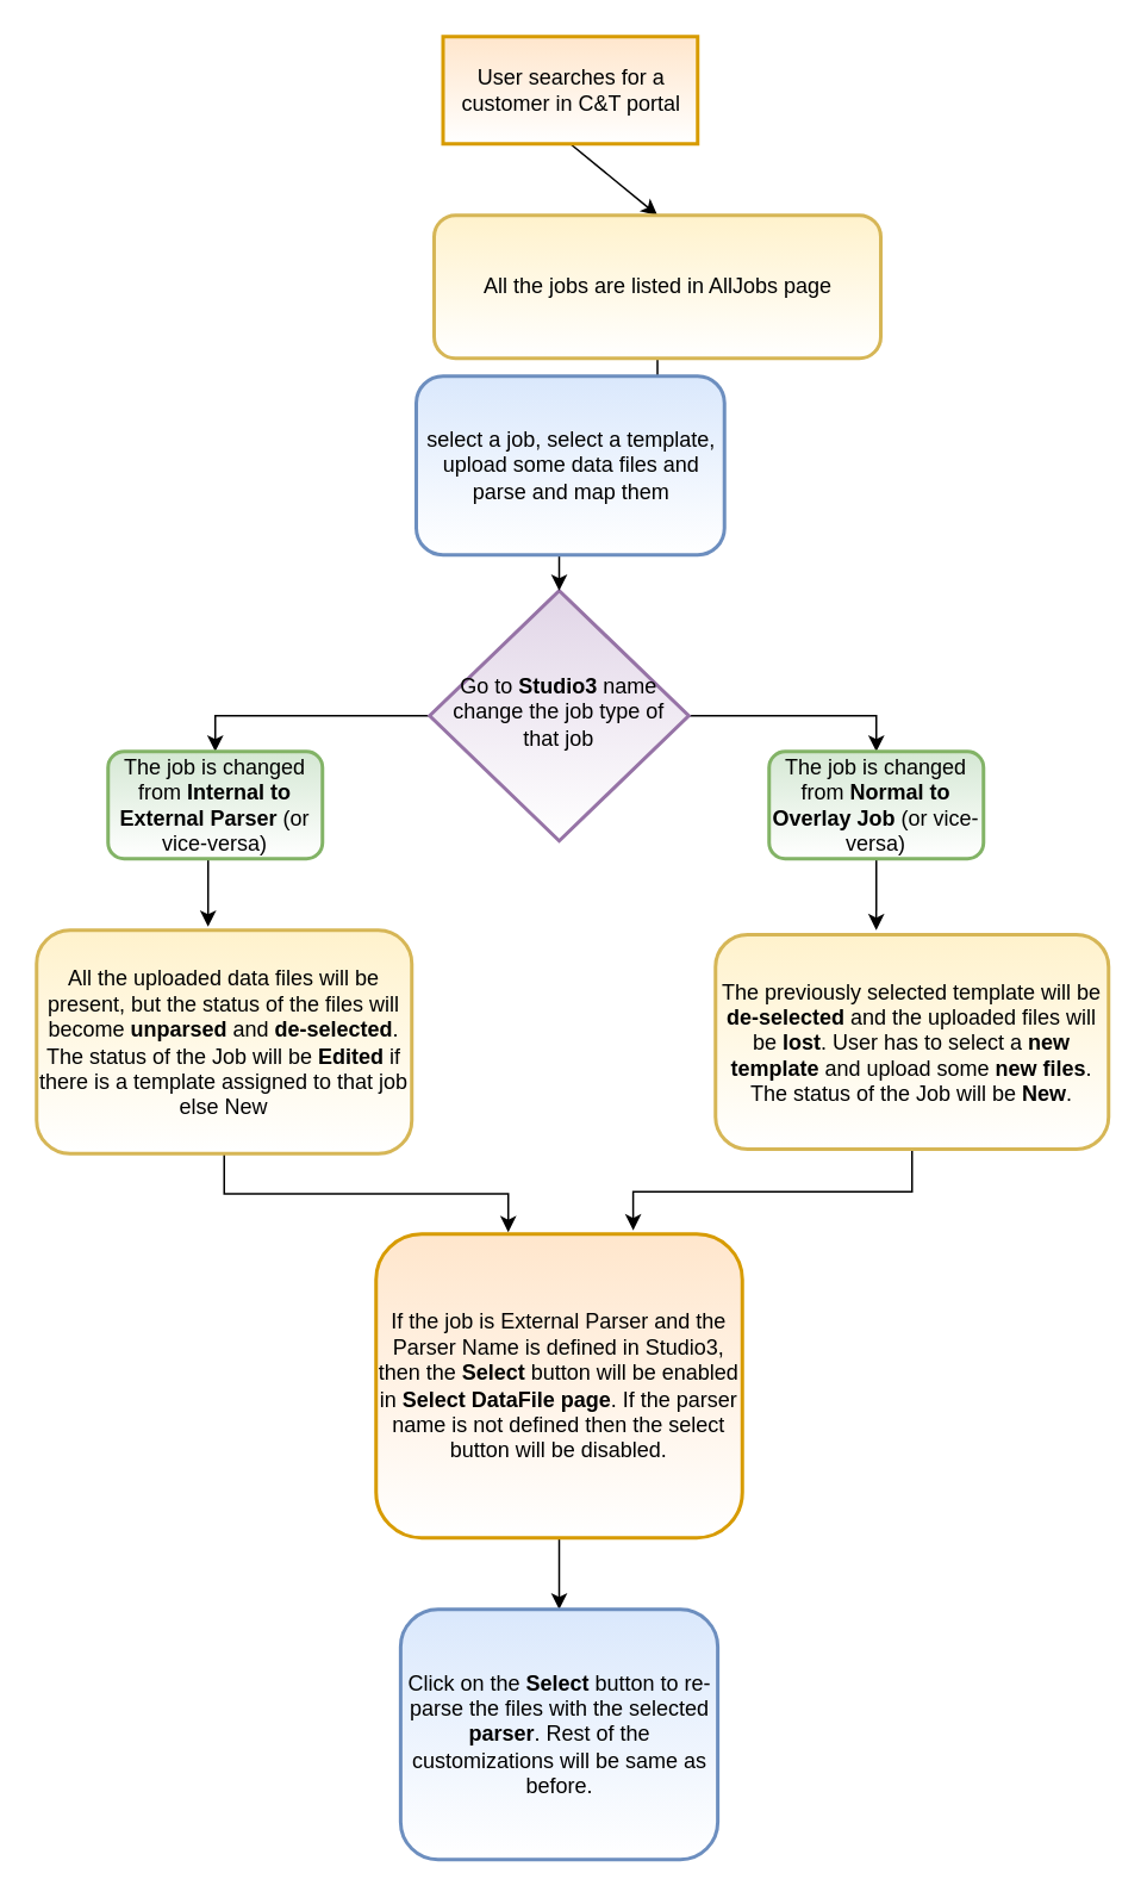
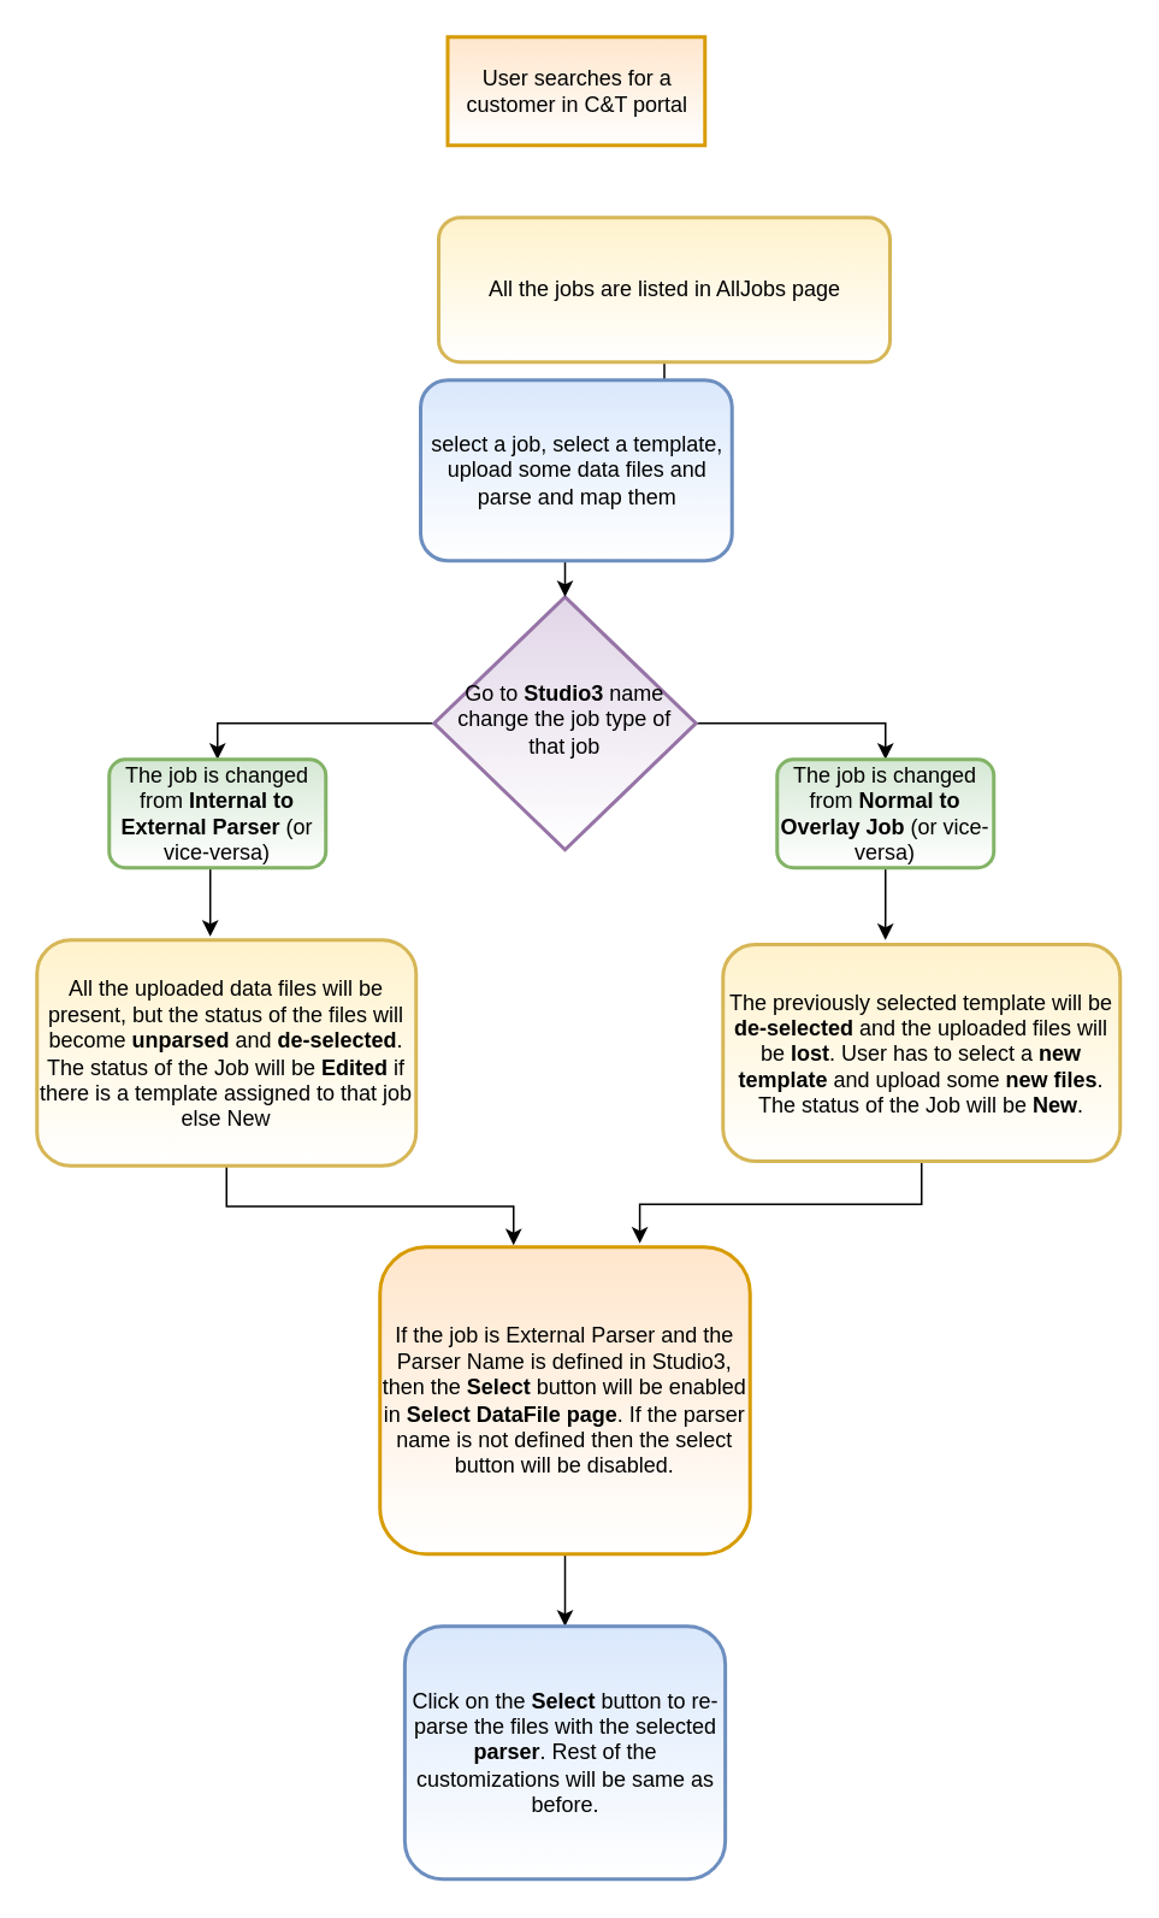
  <mxCell id="0" />
  <mxCell id="1" parent="0" />
- <mxCell id="2" style="edgeStyle=none;rounded=0;orthogonalLoop=1;jettySize=auto;html=1;exitX=0.5;exitY=1;exitDx=0;exitDy=0;entryX=0.5;entryY=0;entryDx=0;entryDy=0;" edge="1" parent="1" source="3" target="8"><mxGeometry relative="1" as="geometry" /></mxCell>
  <mxCell id="3" value="User searches for a customer in C&amp;amp;T portal" style="whiteSpace=wrap;html=1;fontSize=12;glass=0;strokeWidth=2;shadow=0;fillColor=#ffe6cc;strokeColor=#d79b00;gradientColor=#ffffff;rounded=0;" parent="1" vertex="1"><mxGeometry x="247.5" y="20" width="142.5" height="60" as="geometry" /></mxCell>
  <mxCell id="4" style="edgeStyle=orthogonalEdgeStyle;rounded=0;orthogonalLoop=1;jettySize=auto;html=1;exitX=0;exitY=0.5;exitDx=0;exitDy=0;entryX=0.5;entryY=0;entryDx=0;entryDy=0;" edge="1" parent="1" source="6" target="12"><mxGeometry relative="1" as="geometry"><Array as="points"><mxPoint x="240" y="400" /><mxPoint x="120" y="400" /></Array></mxGeometry></mxCell>
  <mxCell id="5" style="edgeStyle=orthogonalEdgeStyle;rounded=0;orthogonalLoop=1;jettySize=auto;html=1;exitX=1;exitY=0.5;exitDx=0;exitDy=0;entryX=0.5;entryY=0;entryDx=0;entryDy=0;" edge="1" parent="1" source="6" target="14"><mxGeometry relative="1" as="geometry"><Array as="points"><mxPoint x="490" y="400" /></Array></mxGeometry></mxCell>
  <mxCell id="6" value="Go to &lt;b&gt;Studio3&lt;/b&gt; name change the job type of that job" style="rhombus;whiteSpace=wrap;html=1;shadow=0;fontFamily=Helvetica;fontSize=12;align=center;strokeWidth=2;spacing=6;spacingTop=-4;fillColor=#e1d5e7;strokeColor=#9673a6;gradientColor=#ffffff;" parent="1" vertex="1"><mxGeometry x="240" y="330" width="145" height="140" as="geometry" /></mxCell>
  <mxCell id="7" style="edgeStyle=orthogonalEdgeStyle;rounded=0;orthogonalLoop=1;jettySize=auto;html=1;exitX=0.5;exitY=1;exitDx=0;exitDy=0;entryX=0.5;entryY=0;entryDx=0;entryDy=0;" edge="1" parent="1" source="8" target="10"><mxGeometry relative="1" as="geometry" /></mxCell>
  <mxCell id="8" value="All the jobs are listed in AllJobs page" style="rounded=1;whiteSpace=wrap;html=1;fontSize=12;glass=0;strokeWidth=2;shadow=0;fillColor=#fff2cc;strokeColor=#d6b656;gradientColor=#ffffff;" vertex="1" parent="1"><mxGeometry x="242.5" y="120" width="250" height="80" as="geometry" /></mxCell>
  <mxCell id="9" style="edgeStyle=orthogonalEdgeStyle;rounded=0;orthogonalLoop=1;jettySize=auto;html=1;exitX=0.5;exitY=1;exitDx=0;exitDy=0;entryX=0.5;entryY=0;entryDx=0;entryDy=0;" edge="1" parent="1" source="10" target="6"><mxGeometry relative="1" as="geometry" /></mxCell>
  <mxCell id="10" value="select a job, select a template, upload some data files and parse and map them" style="rounded=1;whiteSpace=wrap;html=1;fontSize=12;glass=0;strokeWidth=2;shadow=0;fillColor=#dae8fc;strokeColor=#6c8ebf;gradientColor=#ffffff;" vertex="1" parent="1"><mxGeometry x="232.5" y="210" width="172.5" height="100" as="geometry" /></mxCell>
  <mxCell id="11" style="edgeStyle=orthogonalEdgeStyle;rounded=0;orthogonalLoop=1;jettySize=auto;html=1;exitX=0.5;exitY=1;exitDx=0;exitDy=0;entryX=0.457;entryY=-0.016;entryDx=0;entryDy=0;entryPerimeter=0;" edge="1" parent="1" source="12" target="16"><mxGeometry relative="1" as="geometry" /></mxCell>
  <mxCell id="12" value="The job is changed from &lt;b&gt;Internal to External Parser&lt;/b&gt; (or vice-versa)" style="rounded=1;whiteSpace=wrap;html=1;fillColor=#d5e8d4;strokeColor=#82b366;gradientColor=#ffffff;strokeWidth=2;" vertex="1" parent="1"><mxGeometry x="60" y="420" width="120" height="60" as="geometry" /></mxCell>
  <mxCell id="13" style="edgeStyle=orthogonalEdgeStyle;rounded=0;orthogonalLoop=1;jettySize=auto;html=1;exitX=0.5;exitY=1;exitDx=0;exitDy=0;entryX=0.409;entryY=-0.021;entryDx=0;entryDy=0;entryPerimeter=0;" edge="1" parent="1" source="14" target="18"><mxGeometry relative="1" as="geometry" /></mxCell>
  <mxCell id="14" value="The job is changed from &lt;b&gt;Normal to Overlay Job&lt;/b&gt; (or vice-versa)" style="rounded=1;whiteSpace=wrap;html=1;fillColor=#d5e8d4;strokeColor=#82b366;gradientColor=#ffffff;strokeWidth=2;" vertex="1" parent="1"><mxGeometry x="430" y="420" width="120" height="60" as="geometry" /></mxCell>
  <mxCell id="15" style="edgeStyle=orthogonalEdgeStyle;rounded=0;orthogonalLoop=1;jettySize=auto;html=1;exitX=0.5;exitY=1;exitDx=0;exitDy=0;entryX=0.361;entryY=-0.006;entryDx=0;entryDy=0;entryPerimeter=0;" edge="1" parent="1" source="16" target="20"><mxGeometry relative="1" as="geometry" /></mxCell>
  <mxCell id="16" value="All the uploaded data files will be present, but the status of the files will become &lt;b&gt;unparsed&lt;/b&gt; and &lt;b&gt;de-selected&lt;/b&gt;. The status of the Job will be &lt;b&gt;Edited&lt;/b&gt; if there is a template assigned to that job else New" style="rounded=1;whiteSpace=wrap;html=1;fillColor=#fff2cc;strokeColor=#d6b656;gradientColor=#ffffff;strokeWidth=2;" vertex="1" parent="1"><mxGeometry x="20" y="520" width="210" height="125" as="geometry" /></mxCell>
  <mxCell id="17" style="edgeStyle=orthogonalEdgeStyle;rounded=0;orthogonalLoop=1;jettySize=auto;html=1;exitX=0.5;exitY=1;exitDx=0;exitDy=0;entryX=0.702;entryY=-0.012;entryDx=0;entryDy=0;entryPerimeter=0;" edge="1" parent="1" source="18" target="20"><mxGeometry relative="1" as="geometry" /></mxCell>
  <mxCell id="18" value="The previously selected template will be &lt;b&gt;de-selected&lt;/b&gt; and the uploaded files will be &lt;b&gt;lost&lt;/b&gt;. User has to select a &lt;b&gt;new template&lt;/b&gt; and upload some &lt;b&gt;new files&lt;/b&gt;. The status of the Job will be &lt;b&gt;New&lt;/b&gt;." style="rounded=1;whiteSpace=wrap;html=1;fillColor=#fff2cc;strokeColor=#d6b656;gradientColor=#ffffff;strokeWidth=2;" vertex="1" parent="1"><mxGeometry x="400" y="522.5" width="220" height="120" as="geometry" /></mxCell>
  <mxCell id="19" style="edgeStyle=orthogonalEdgeStyle;rounded=0;orthogonalLoop=1;jettySize=auto;html=1;exitX=0.5;exitY=1;exitDx=0;exitDy=0;entryX=0.5;entryY=0;entryDx=0;entryDy=0;" edge="1" parent="1" source="20" target="21"><mxGeometry relative="1" as="geometry" /></mxCell>
  <mxCell id="20" value="If the job is External Parser and the Parser Name is defined in Studio3, then the &lt;b&gt;Select&lt;/b&gt; button will be enabled in &lt;b&gt;Select DataFile page&lt;/b&gt;. If the parser name is not defined then the select button will be disabled." style="rounded=1;whiteSpace=wrap;html=1;fillColor=#ffe6cc;strokeColor=#d79b00;gradientColor=#ffffff;strokeWidth=2;" vertex="1" parent="1"><mxGeometry x="210" y="690" width="205" height="170" as="geometry" /></mxCell>
  <mxCell id="21" value="Click on the &lt;b&gt;Select&lt;/b&gt; button to re-parse the files with the selected &lt;b&gt;parser&lt;/b&gt;. Rest of the customizations will be same as before." style="rounded=1;whiteSpace=wrap;html=1;fillColor=#dae8fc;strokeColor=#6c8ebf;gradientColor=#ffffff;strokeWidth=2;" vertex="1" parent="1"><mxGeometry x="223.75" y="900" width="177.5" height="140" as="geometry" /></mxCell>
